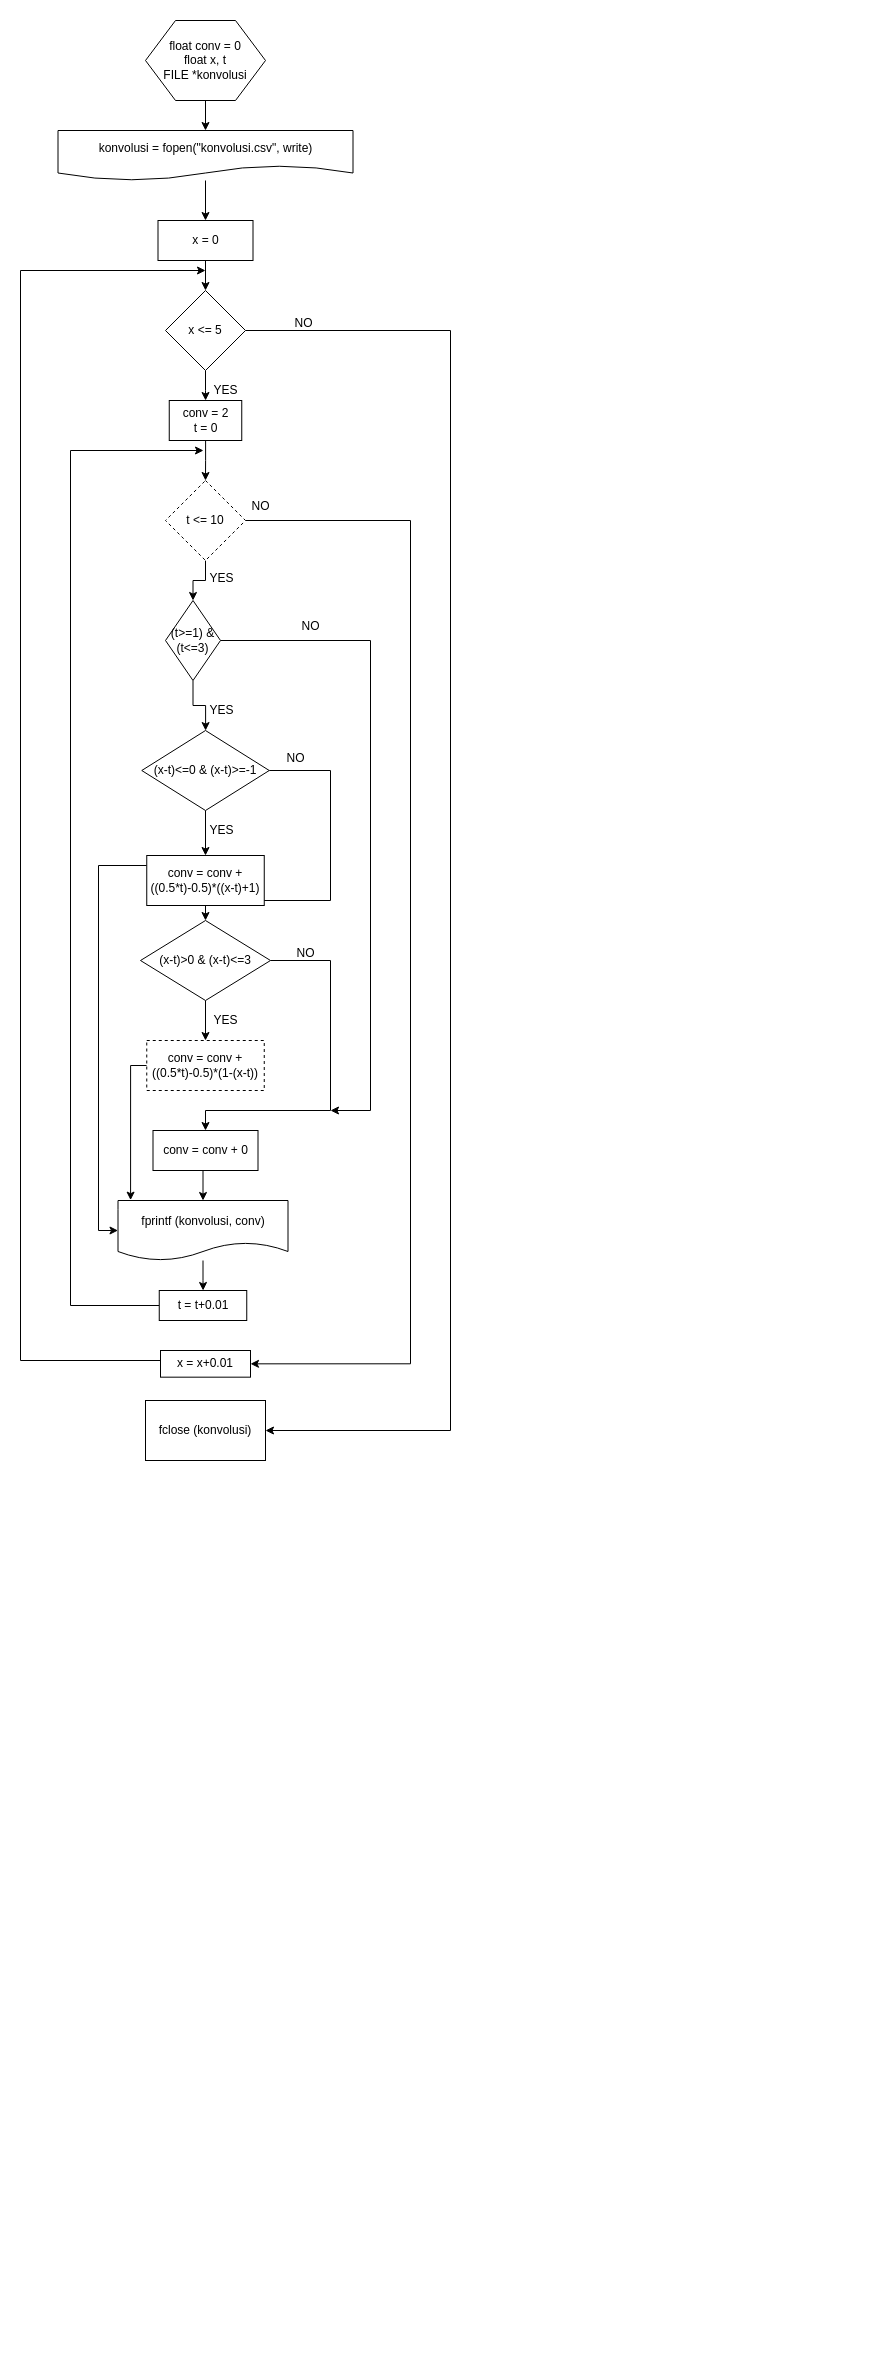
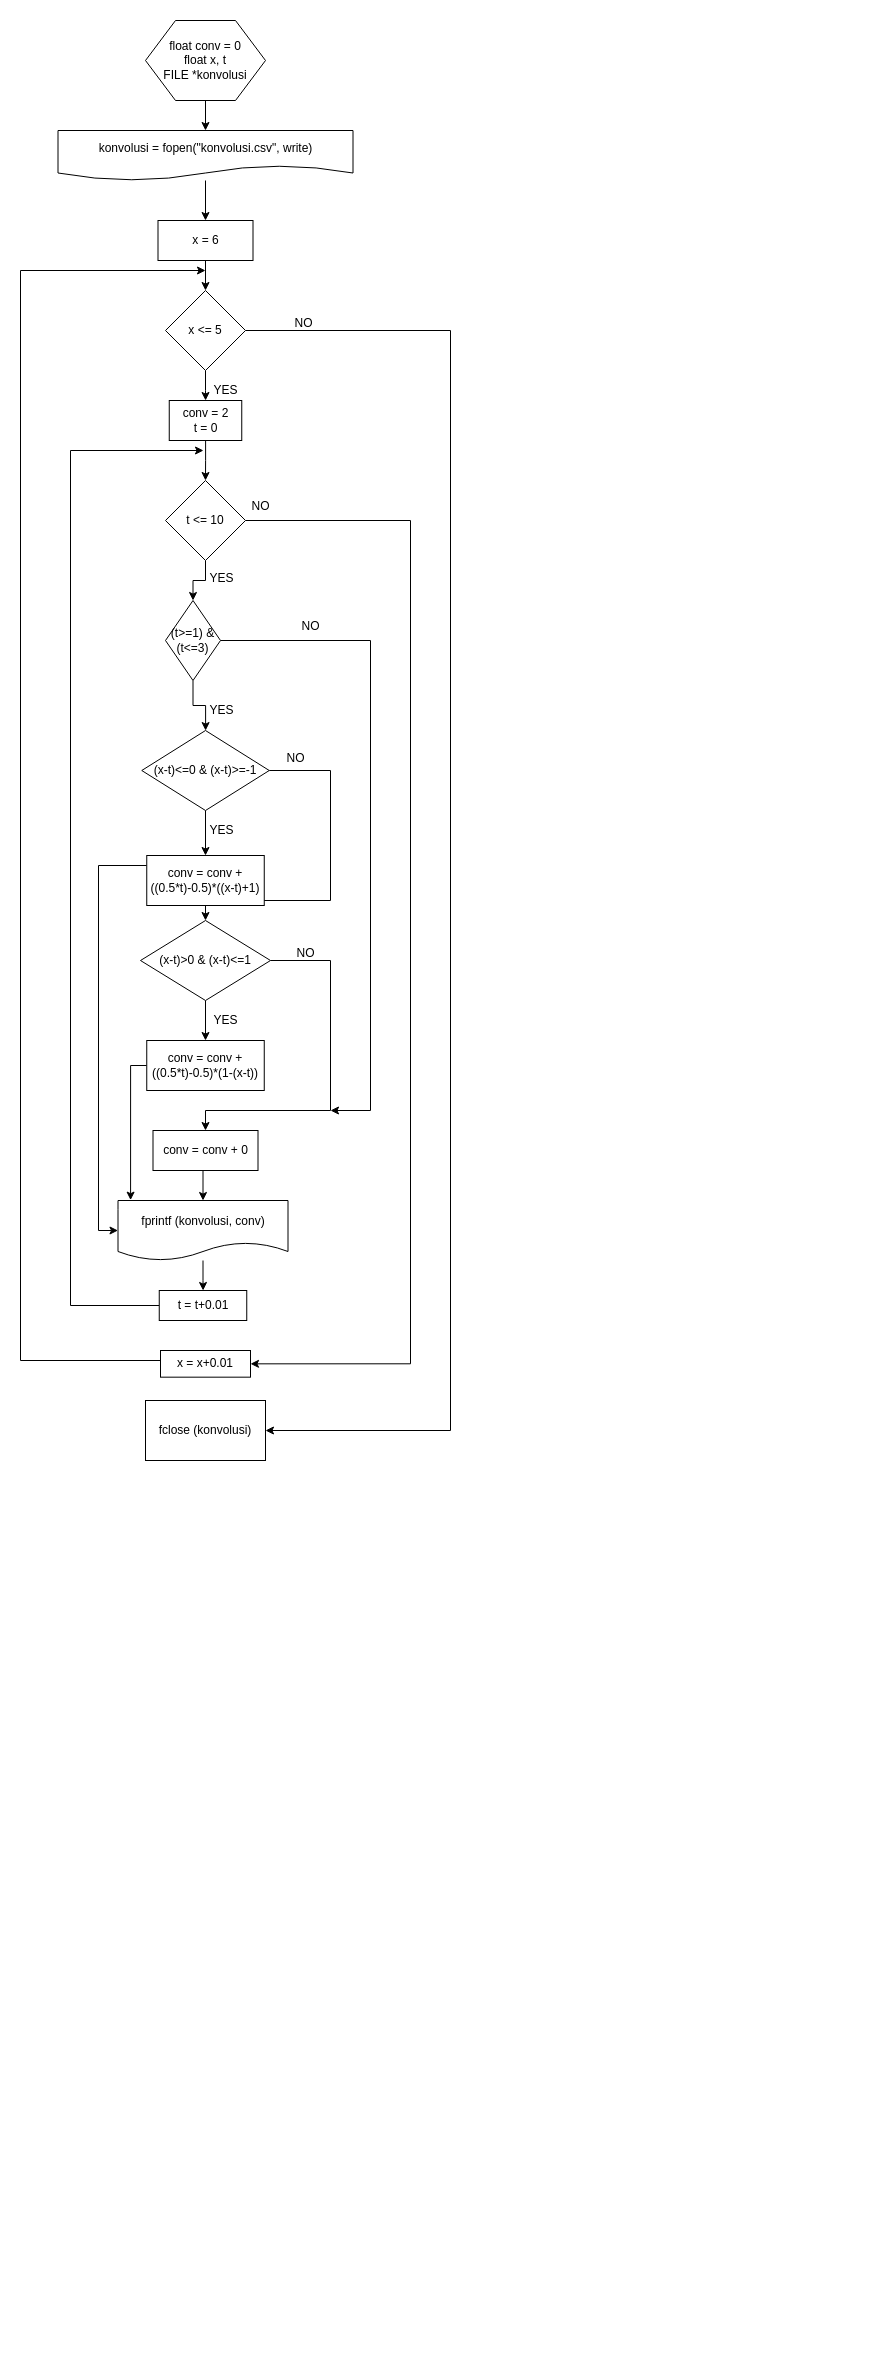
  <mxCell id="0" />
  <mxCell id="1" parent="0" />
  <mxCell id="2" style="edgeStyle=orthogonalEdgeStyle;rounded=0;orthogonalLoop=1;jettySize=auto;html=1;entryX=1;entryY=0.5;entryDx=0;entryDy=0;" parent="1" edge="1"><mxGeometry relative="1" as="geometry"><mxPoint x="720" y="1690" as="sourcePoint" /><Array as="points"><mxPoint x="850" y="1690" /><mxPoint x="850" y="2335" /></Array></mxGeometry></mxCell>
  <mxCell id="3" style="edgeStyle=orthogonalEdgeStyle;rounded=0;orthogonalLoop=1;jettySize=auto;html=1;" parent="1" source="4" target="6" edge="1"><mxGeometry relative="1" as="geometry"><mxPoint x="205" y="150" as="targetPoint" /></mxGeometry></mxCell>
  <mxCell id="4" value="float conv = 0&lt;br&gt;float x, t&lt;br&gt;FILE *konvolusi" style="shape=hexagon;perimeter=hexagonPerimeter2;whiteSpace=wrap;html=1;" parent="1" vertex="1"><mxGeometry x="145" y="20" width="120" height="80" as="geometry" /></mxCell>
  <mxCell id="5" style="edgeStyle=orthogonalEdgeStyle;rounded=0;orthogonalLoop=1;jettySize=auto;html=1;" parent="1" source="6" target="8" edge="1"><mxGeometry relative="1" as="geometry"><mxPoint x="205" y="220" as="targetPoint" /></mxGeometry></mxCell>
  <mxCell id="6" value="konvolusi = fopen(&quot;konvolusi.csv&quot;, write)" style="shape=document;whiteSpace=wrap;html=1;boundedLbl=1;" parent="1" vertex="1"><mxGeometry x="57.5" y="130" width="295" height="50" as="geometry" /></mxCell>
  <mxCell id="7" style="edgeStyle=orthogonalEdgeStyle;rounded=0;orthogonalLoop=1;jettySize=auto;html=1;" parent="1" source="8" target="11" edge="1"><mxGeometry relative="1" as="geometry"><mxPoint x="205" y="300" as="targetPoint" /></mxGeometry></mxCell>
- <mxCell id="8" value="x = 0" style="rounded=0;whiteSpace=wrap;html=1;" parent="1" vertex="1"><mxGeometry x="157.5" y="220" width="95" height="40" as="geometry" /></mxCell>
+ <mxCell id="8" value="x = 6" style="rounded=0;whiteSpace=wrap;html=1;" parent="1" vertex="1"><mxGeometry x="157.5" y="220" width="95" height="40" as="geometry" /></mxCell>
  <mxCell id="9" style="edgeStyle=orthogonalEdgeStyle;rounded=0;orthogonalLoop=1;jettySize=auto;html=1;" parent="1" source="11" target="14" edge="1"><mxGeometry relative="1" as="geometry"><mxPoint x="205" y="420" as="targetPoint" /></mxGeometry></mxCell>
  <mxCell id="10" style="edgeStyle=orthogonalEdgeStyle;rounded=0;orthogonalLoop=1;jettySize=auto;html=1;entryX=1;entryY=0.5;entryDx=0;entryDy=0;" parent="1" source="11" target="47" edge="1"><mxGeometry relative="1" as="geometry"><mxPoint x="330" y="1430" as="targetPoint" /><Array as="points"><mxPoint x="450" y="330" /><mxPoint x="450" y="1430" /></Array></mxGeometry></mxCell>
  <mxCell id="11" value="x &amp;lt;= 5" style="rhombus;whiteSpace=wrap;html=1;" parent="1" vertex="1"><mxGeometry x="165" y="290" width="80" height="80" as="geometry" /></mxCell>
  <mxCell id="12" value="YES" style="text;html=1;align=center;verticalAlign=middle;resizable=0;points=[];autosize=1;" parent="1" vertex="1"><mxGeometry x="205" y="380" width="40" height="20" as="geometry" /></mxCell>
  <mxCell id="13" style="edgeStyle=orthogonalEdgeStyle;rounded=0;orthogonalLoop=1;jettySize=auto;html=1;" parent="1" source="14" target="17" edge="1"><mxGeometry relative="1" as="geometry"><mxPoint x="205" y="480" as="targetPoint" /></mxGeometry></mxCell>
  <mxCell id="14" value="conv = 2&lt;br&gt;t = 0" style="rounded=0;whiteSpace=wrap;html=1;" parent="1" vertex="1"><mxGeometry x="168.75" y="400" width="72.5" height="40" as="geometry" /></mxCell>
  <mxCell id="15" style="edgeStyle=orthogonalEdgeStyle;rounded=0;orthogonalLoop=1;jettySize=auto;html=1;" parent="1" source="17" target="20" edge="1"><mxGeometry relative="1" as="geometry"><mxPoint x="205" y="610" as="targetPoint" /></mxGeometry></mxCell>
  <mxCell id="16" style="edgeStyle=orthogonalEdgeStyle;rounded=0;orthogonalLoop=1;jettySize=auto;html=1;entryX=1;entryY=0.5;entryDx=0;entryDy=0;" parent="1" source="17" target="42" edge="1"><mxGeometry relative="1" as="geometry"><mxPoint x="250" y="1460" as="targetPoint" /><Array as="points"><mxPoint x="410" y="520" /><mxPoint x="410" y="1363" /></Array></mxGeometry></mxCell>
- <mxCell id="17" value="t &amp;lt;= 10" style="rhombus;whiteSpace=wrap;html=1;dashed=1;" parent="1" vertex="1"><mxGeometry x="165" y="480" width="80" height="80" as="geometry" /></mxCell>
+ <mxCell id="17" value="t &amp;lt;= 10" style="rhombus;whiteSpace=wrap;html=1;" parent="1" vertex="1"><mxGeometry x="165" y="480" width="80" height="80" as="geometry" /></mxCell>
  <mxCell id="18" style="edgeStyle=orthogonalEdgeStyle;rounded=0;orthogonalLoop=1;jettySize=auto;html=1;" parent="1" source="20" target="25" edge="1"><mxGeometry relative="1" as="geometry"><mxPoint x="205" y="740" as="targetPoint" /></mxGeometry></mxCell>
  <mxCell id="19" style="edgeStyle=orthogonalEdgeStyle;rounded=0;orthogonalLoop=1;jettySize=auto;html=1;" parent="1" source="20" edge="1"><mxGeometry relative="1" as="geometry"><mxPoint x="330" y="1110" as="targetPoint" /><Array as="points"><mxPoint x="370" y="640" /><mxPoint x="370" y="1110" /></Array></mxGeometry></mxCell>
  <mxCell id="20" value="(t&amp;gt;=1) &amp;amp; (t&amp;lt;=3)" style="rhombus;whiteSpace=wrap;html=1;" parent="1" vertex="1"><mxGeometry x="165" y="600" width="55" height="80" as="geometry" /></mxCell>
  <mxCell id="21" value="YES" style="text;html=1;align=center;verticalAlign=middle;resizable=0;points=[];autosize=1;" parent="1" vertex="1"><mxGeometry x="201.25" y="568" width="40" height="20" as="geometry" /></mxCell>
  <mxCell id="22" value="YES" style="text;html=1;align=center;verticalAlign=middle;resizable=0;points=[];autosize=1;" parent="1" vertex="1"><mxGeometry x="201.25" y="700" width="40" height="20" as="geometry" /></mxCell>
  <mxCell id="23" style="edgeStyle=orthogonalEdgeStyle;rounded=0;orthogonalLoop=1;jettySize=auto;html=1;" parent="1" source="25" target="28" edge="1"><mxGeometry relative="1" as="geometry"><mxPoint x="205" y="860" as="targetPoint" /></mxGeometry></mxCell>
  <mxCell id="24" style="edgeStyle=orthogonalEdgeStyle;rounded=0;orthogonalLoop=1;jettySize=auto;html=1;" parent="1" source="25" target="31" edge="1"><mxGeometry relative="1" as="geometry"><mxPoint x="330" y="930" as="targetPoint" /><Array as="points"><mxPoint x="330" y="770" /><mxPoint x="330" y="900" /><mxPoint x="205" y="900" /></Array></mxGeometry></mxCell>
  <mxCell id="25" value="(x-t)&amp;lt;=0 &amp;amp; (x-t)&amp;gt;=-1" style="rhombus;whiteSpace=wrap;html=1;" parent="1" vertex="1"><mxGeometry x="141.25" y="730" width="127.5" height="80" as="geometry" /></mxCell>
  <mxCell id="26" value="YES" style="text;html=1;align=center;verticalAlign=middle;resizable=0;points=[];autosize=1;" parent="1" vertex="1"><mxGeometry x="201.25" y="820" width="40" height="20" as="geometry" /></mxCell>
  <mxCell id="27" style="edgeStyle=orthogonalEdgeStyle;rounded=0;orthogonalLoop=1;jettySize=auto;html=1;entryX=0;entryY=0.5;entryDx=0;entryDy=0;" parent="1" source="28" target="44" edge="1"><mxGeometry relative="1" as="geometry"><Array as="points"><mxPoint x="98" y="865" /><mxPoint x="98" y="1230" /></Array></mxGeometry></mxCell>
  <mxCell id="28" value="conv = conv + ((0.5*t)-0.5)*((x-t)+1)" style="rounded=0;whiteSpace=wrap;html=1;" parent="1" vertex="1"><mxGeometry x="146.25" y="855" width="117.5" height="50" as="geometry" /></mxCell>
  <mxCell id="29" style="edgeStyle=orthogonalEdgeStyle;rounded=0;orthogonalLoop=1;jettySize=auto;html=1;entryX=0.5;entryY=0;entryDx=0;entryDy=0;" parent="1" source="31" target="35" edge="1"><mxGeometry relative="1" as="geometry" /></mxCell>
  <mxCell id="30" style="edgeStyle=orthogonalEdgeStyle;rounded=0;orthogonalLoop=1;jettySize=auto;html=1;" parent="1" source="31" target="38" edge="1"><mxGeometry relative="1" as="geometry"><mxPoint x="205" y="1130" as="targetPoint" /><Array as="points"><mxPoint x="330" y="960" /><mxPoint x="330" y="1110" /><mxPoint x="205" y="1110" /></Array></mxGeometry></mxCell>
- <mxCell id="31" value="&lt;span style=&quot;white-space: normal&quot;&gt;(x-t)&amp;gt;0 &amp;amp; (x-t)&amp;lt;=3&lt;/span&gt;" style="rhombus;whiteSpace=wrap;html=1;" parent="1" vertex="1"><mxGeometry x="140" y="920" width="130" height="80" as="geometry" /></mxCell>
+ <mxCell id="31" value="&lt;span style=&quot;white-space: normal&quot;&gt;(x-t)&amp;gt;0 &amp;amp; (x-t)&amp;lt;=1&lt;/span&gt;" style="rhombus;whiteSpace=wrap;html=1;" parent="1" vertex="1"><mxGeometry x="140" y="920" width="130" height="80" as="geometry" /></mxCell>
  <mxCell id="32" value="NO" style="text;html=1;align=center;verticalAlign=middle;resizable=0;points=[];autosize=1;" parent="1" vertex="1"><mxGeometry x="280" y="748" width="30" height="20" as="geometry" /></mxCell>
  <mxCell id="33" value="YES" style="text;html=1;align=center;verticalAlign=middle;resizable=0;points=[];autosize=1;" parent="1" vertex="1"><mxGeometry x="205" y="1010" width="40" height="20" as="geometry" /></mxCell>
  <mxCell id="34" style="edgeStyle=orthogonalEdgeStyle;rounded=0;orthogonalLoop=1;jettySize=auto;html=1;entryX=0.074;entryY=-0.006;entryDx=0;entryDy=0;entryPerimeter=0;" parent="1" source="35" target="44" edge="1"><mxGeometry relative="1" as="geometry"><Array as="points"><mxPoint x="130" y="1065" /></Array></mxGeometry></mxCell>
- <mxCell id="35" value="conv = conv + ((0.5*t)-0.5)*(1-(x-t))" style="rounded=0;whiteSpace=wrap;html=1;dashed=1;" parent="1" vertex="1"><mxGeometry x="146.25" y="1040" width="117.5" height="50" as="geometry" /></mxCell>
+ <mxCell id="35" value="conv = conv + ((0.5*t)-0.5)*(1-(x-t))" style="rounded=0;whiteSpace=wrap;html=1;" parent="1" vertex="1"><mxGeometry x="146.25" y="1040" width="117.5" height="50" as="geometry" /></mxCell>
  <mxCell id="36" value="NO" style="text;html=1;align=center;verticalAlign=middle;resizable=0;points=[];autosize=1;" parent="1" vertex="1"><mxGeometry x="290" y="943" width="30" height="20" as="geometry" /></mxCell>
  <mxCell id="37" style="edgeStyle=orthogonalEdgeStyle;rounded=0;orthogonalLoop=1;jettySize=auto;html=1;exitX=0.5;exitY=1;exitDx=0;exitDy=0;entryX=0.5;entryY=0;entryDx=0;entryDy=0;" parent="1" source="38" target="44" edge="1"><mxGeometry relative="1" as="geometry" /></mxCell>
  <mxCell id="38" value="conv = conv + 0" style="rounded=0;whiteSpace=wrap;html=1;" parent="1" vertex="1"><mxGeometry x="152.5" y="1130" width="105" height="40" as="geometry" /></mxCell>
  <mxCell id="39" value="NO" style="text;html=1;align=center;verticalAlign=middle;resizable=0;points=[];autosize=1;" parent="1" vertex="1"><mxGeometry x="295" y="616" width="30" height="20" as="geometry" /></mxCell>
  <mxCell id="40" value="NO" style="text;html=1;align=center;verticalAlign=middle;resizable=0;points=[];autosize=1;" parent="1" vertex="1"><mxGeometry x="245" y="496" width="30" height="20" as="geometry" /></mxCell>
  <mxCell id="41" style="edgeStyle=orthogonalEdgeStyle;rounded=0;orthogonalLoop=1;jettySize=auto;html=1;" parent="1" source="42" edge="1"><mxGeometry relative="1" as="geometry"><mxPoint x="205" y="270" as="targetPoint" /><Array as="points"><mxPoint x="203" y="1360" /><mxPoint x="20" y="1360" /><mxPoint x="20" y="270" /></Array></mxGeometry></mxCell>
  <mxCell id="42" value="x = x+0.01" style="rounded=0;whiteSpace=wrap;html=1;" parent="1" vertex="1"><mxGeometry x="160" y="1350" width="90" height="26.67" as="geometry" /></mxCell>
  <mxCell id="43" style="edgeStyle=orthogonalEdgeStyle;rounded=0;orthogonalLoop=1;jettySize=auto;html=1;" parent="1" source="44" target="46" edge="1"><mxGeometry relative="1" as="geometry"><mxPoint x="202.5" y="1290" as="targetPoint" /></mxGeometry></mxCell>
  <mxCell id="44" value="fprintf (konvolusi, conv)" style="shape=document;whiteSpace=wrap;html=1;boundedLbl=1;" parent="1" vertex="1"><mxGeometry x="117.5" y="1200" width="170" height="60" as="geometry" /></mxCell>
  <mxCell id="45" style="edgeStyle=orthogonalEdgeStyle;rounded=0;orthogonalLoop=1;jettySize=auto;html=1;" parent="1" source="46" edge="1"><mxGeometry relative="1" as="geometry"><mxPoint x="203" y="450" as="targetPoint" /><Array as="points"><mxPoint x="70" y="1305" /><mxPoint x="70" y="450" /></Array></mxGeometry></mxCell>
  <mxCell id="46" value="t = t+0.01" style="rounded=0;whiteSpace=wrap;html=1;" parent="1" vertex="1"><mxGeometry x="158.75" y="1290" width="87.5" height="30" as="geometry" /></mxCell>
  <mxCell id="47" value="fclose (konvolusi)" style="rounded=0;whiteSpace=wrap;html=1;" parent="1" vertex="1"><mxGeometry x="145" y="1400" width="120" height="60" as="geometry" /></mxCell>
  <mxCell id="48" value="NO" style="text;html=1;align=center;verticalAlign=middle;resizable=0;points=[];autosize=1;" parent="1" vertex="1"><mxGeometry x="288" y="313" width="30" height="20" as="geometry" /></mxCell>
